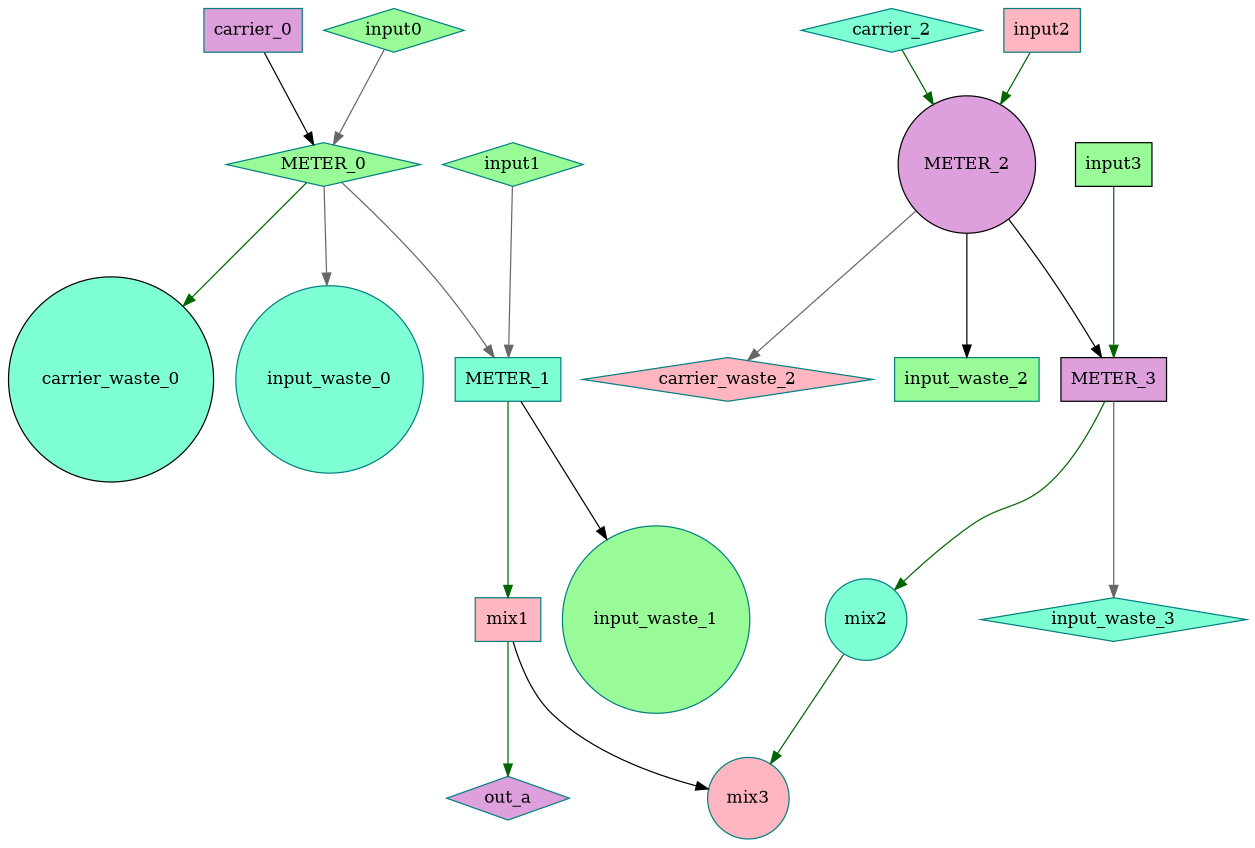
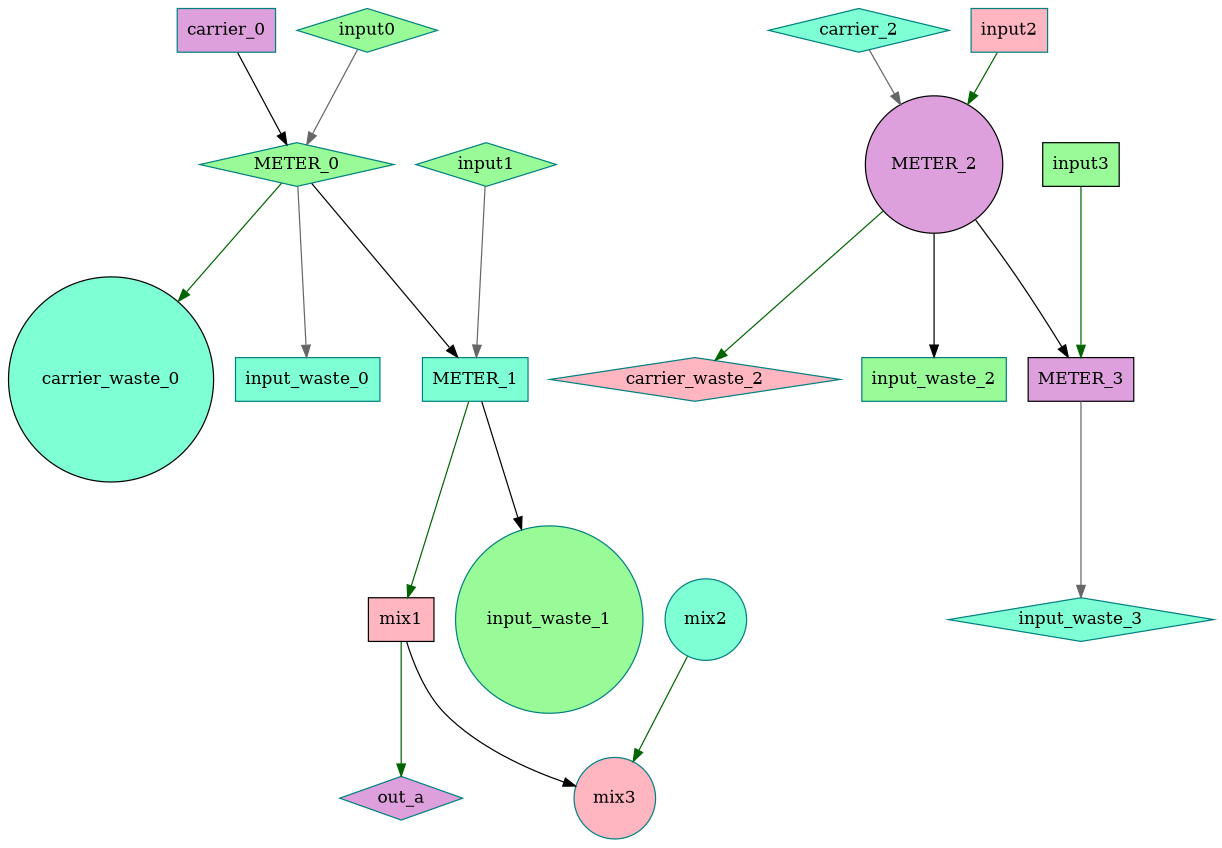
  strict digraph {
    node [color=teal fillcolor=palegreen shape=box style=filled]
    edge [color=darkgreen]
    carrier_0 [fillcolor=plum]
    METER_0 [shape=diamond]
    carrier_waste_0 [color=black fillcolor=aquamarine shape=circle]
-   input_waste_0 [fillcolor=aquamarine shape=circle]
+   input_waste_0 [fillcolor=aquamarine]
    METER_1 [fillcolor=aquamarine]
-   mix1 [fillcolor=lightpink]
+   mix1 [color=black fillcolor=lightpink]
    input_waste_1 [shape=circle]
    mix3 [fillcolor=lightpink shape=circle]
    out_a [fillcolor=plum shape=diamond]
    input0 [shape=diamond]
    input1 [shape=diamond]
    carrier_2 [fillcolor=aquamarine shape=diamond]
    METER_2 [color=black fillcolor=plum shape=circle]
    carrier_waste_2 [fillcolor=lightpink shape=diamond]
    input_waste_2
    METER_3 [color=black fillcolor=plum]
    mix2 [fillcolor=aquamarine shape=circle]
    input_waste_3 [fillcolor=aquamarine shape=diamond]
    input2 [fillcolor=lightpink]
    input3 [color=black]
    carrier_0 -> METER_0 [color=black]
    METER_0 -> carrier_waste_0
    METER_0 -> input_waste_0 [color=gray40]
-   METER_0 -> METER_1 [color=gray40]
+   METER_0 -> METER_1 [color=black]
    METER_1 -> mix1
    METER_1 -> input_waste_1 [color=black]
    mix1 -> mix3 [color=black]
    mix1 -> out_a
    input0 -> METER_0 [color=gray40]
    input1 -> METER_1 [color=gray40]
-   carrier_2 -> METER_2
-   METER_2 -> carrier_waste_2 [color=gray40]
+   carrier_2 -> METER_2 [color=gray40]
+   METER_2 -> carrier_waste_2
    METER_2 -> input_waste_2 [color=black]
    METER_2 -> METER_3 [color=black]
-   METER_3 -> mix2
    METER_3 -> input_waste_3 [color=gray40]
    mix2 -> mix3
    input2 -> METER_2
    input3 -> METER_3
  }
